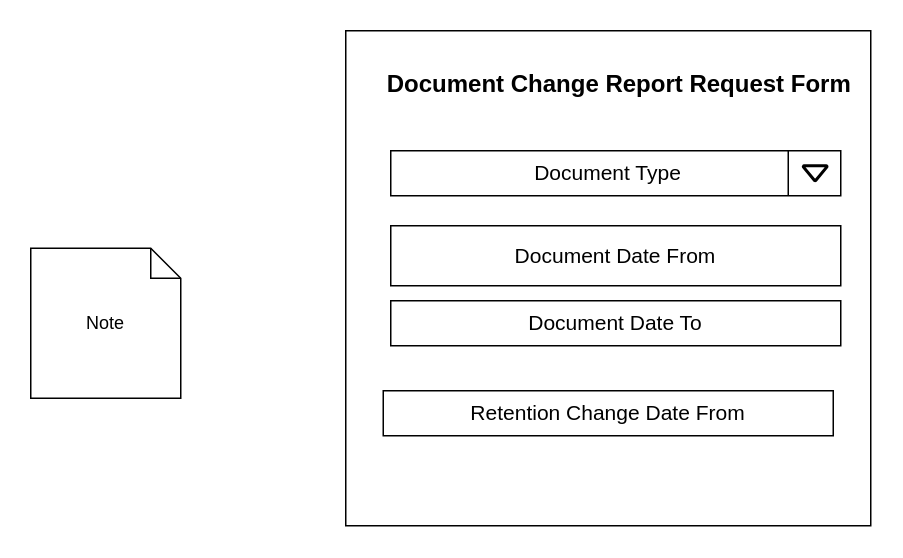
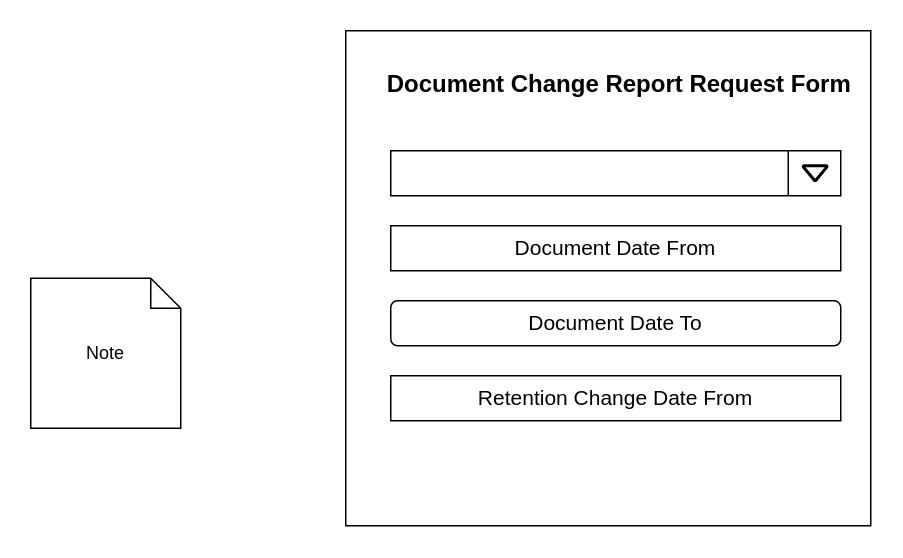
  <mxCell id="0" />
  <mxCell id="1" parent="0" />
  <mxCell id="2" value="" style="rounded=0;whiteSpace=wrap;html=1;" vertex="1" parent="1"><mxGeometry x="230" y="20" width="350" height="330" as="geometry" /></mxCell>
  <mxCell id="3" value="&lt;b&gt;&lt;font style=&quot;font-size: 16px&quot;&gt;Document Change Report Request Form&lt;/font&gt;&lt;/b&gt;" style="text;html=1;strokeColor=none;fillColor=none;align=center;verticalAlign=middle;whiteSpace=wrap;rounded=0;" vertex="1" parent="1"><mxGeometry x="250" y="40" width="325" height="30" as="geometry" /></mxCell>
  <mxCell id="4" value="" style="rounded=0;whiteSpace=wrap;html=1;" vertex="1" parent="1"><mxGeometry x="260" y="100" width="300" height="30" as="geometry" /></mxCell>
  <mxCell id="5" value="" style="strokeWidth=2;html=1;shape=mxgraph.flowchart.merge_or_storage;whiteSpace=wrap;" vertex="1" parent="1"><mxGeometry x="535" y="110" width="15.84" height="10" as="geometry" /></mxCell>
- <mxCell id="6" value="Note" style="shape=note;size=20;whiteSpace=wrap;html=1;" vertex="1" parent="1"><mxGeometry y="165" width="100" height="100" as="geometry" x="20" /></mxCell>
+ <mxCell id="6" value="Note" style="shape=note;size=20;whiteSpace=wrap;html=1;" vertex="1" parent="1"><mxGeometry x="20" y="185" width="100" height="100" as="geometry" /></mxCell>
  <mxCell id="7" value="" style="line;strokeWidth=1;direction=south;html=1;" vertex="1" parent="1"><mxGeometry x="520" y="100" width="10" height="30" as="geometry" /></mxCell>
- <mxCell id="8" value="&lt;font style=&quot;font-size: 14px&quot;&gt;Document Type&lt;/font&gt;" style="text;html=1;strokeColor=none;fillColor=none;align=center;verticalAlign=middle;whiteSpace=wrap;rounded=0;" vertex="1" parent="1"><mxGeometry x="345" y="100" width="120" height="30" as="geometry" /></mxCell>
- <mxCell id="9" value="&lt;font style=&quot;font-size: 14px&quot;&gt;Document Date From&lt;/font&gt;" style="rounded=0;whiteSpace=wrap;html=1;" vertex="1" parent="1"><mxGeometry x="260" y="150" width="300" height="40" as="geometry" /></mxCell>
- <mxCell id="10" value="&lt;font style=&quot;font-size: 14px&quot;&gt;Document Date To&lt;/font&gt;" style="rounded=0;whiteSpace=wrap;html=1;" vertex="1" parent="1"><mxGeometry x="260" y="200" width="300" height="30" as="geometry" /></mxCell>
- <mxCell id="11" value="&lt;font style=&quot;font-size: 14px&quot;&gt;Retention Change Date From&lt;/font&gt;" style="rounded=0;whiteSpace=wrap;html=1;" vertex="1" parent="1"><mxGeometry x="255" y="260" width="300" height="30" as="geometry" /></mxCell>
+ <mxCell id="9" value="&lt;font style=&quot;font-size: 14px&quot;&gt;Document Date From&lt;/font&gt;" style="rounded=0;whiteSpace=wrap;html=1;" vertex="1" parent="1"><mxGeometry x="260" y="150" width="300" height="30" as="geometry" /></mxCell>
+ <mxCell id="10" value="&lt;font style=&quot;font-size: 14px&quot;&gt;Document Date To&lt;/font&gt;" style="whiteSpace=wrap;html=1;rounded=1;" vertex="1" parent="1"><mxGeometry x="260" y="200" width="300" height="30" as="geometry" /></mxCell>
+ <mxCell id="11" value="&lt;font style=&quot;font-size: 14px&quot;&gt;Retention Change Date From&lt;/font&gt;" style="rounded=0;whiteSpace=wrap;html=1;" vertex="1" parent="1"><mxGeometry x="260" y="250" width="300" height="30" as="geometry" /></mxCell>
